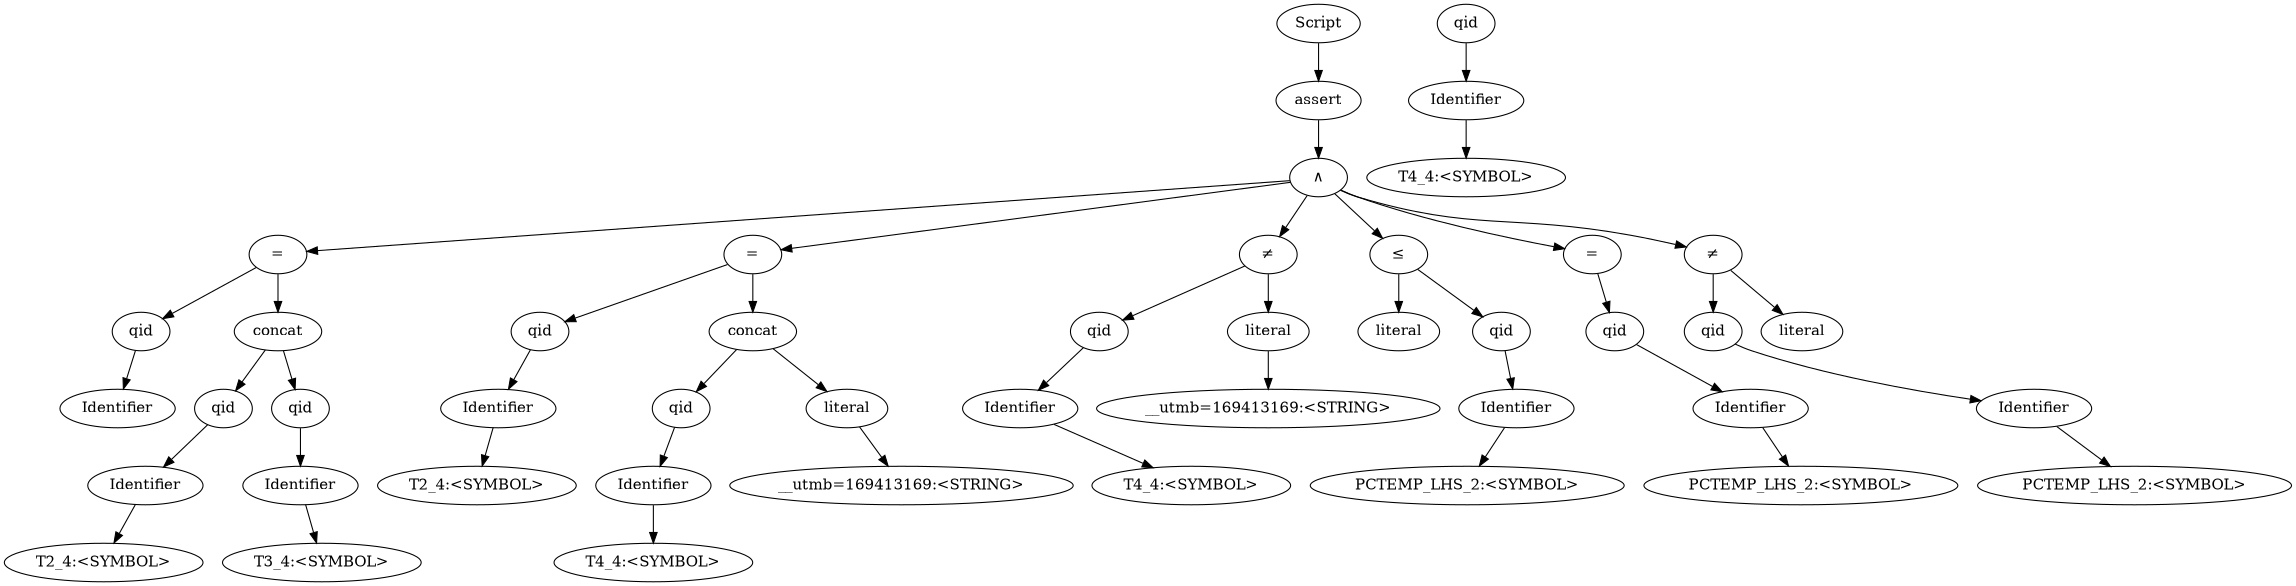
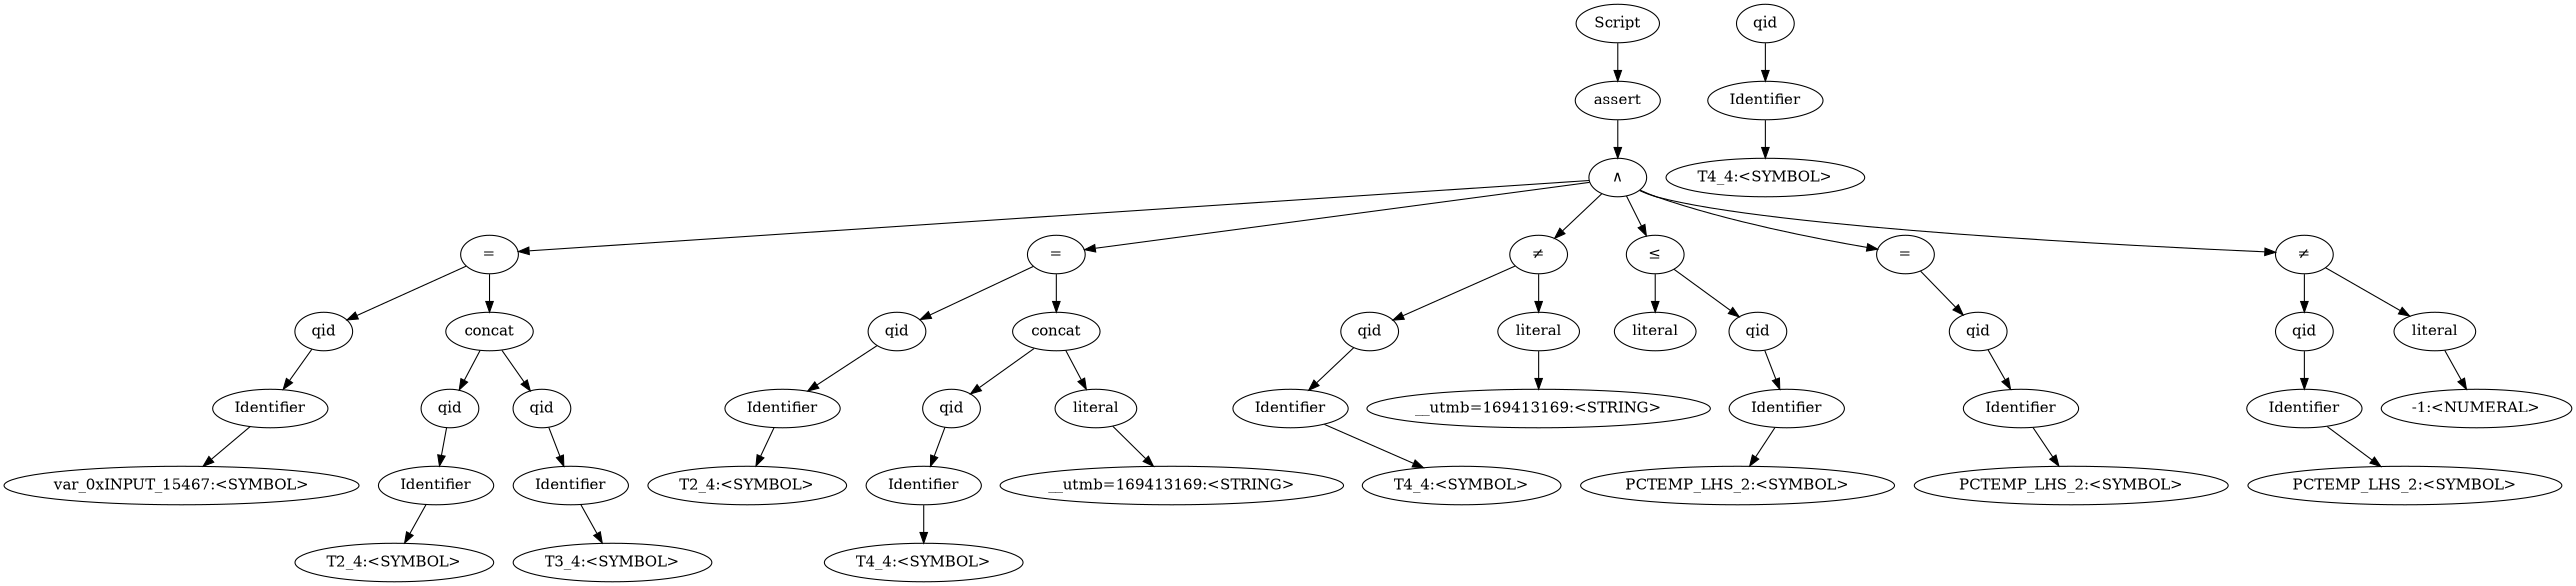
  digraph {
    n1 [label=Script]
    n2 [label=assert]
    n3 [label="&and;"]
    n4 [label="="]
    n5 [label="="]
    n6 [label="&ne;"]
    n7 [label="&le;"]
    n8 [label="="]
    n9 [label="&ne;"]
    n10 [label=qid]
    n11 [label=concat]
    n12 [label=qid]
    n13 [label=concat]
    n14 [label=qid]
    n15 [label=literal]
    n16 [label=literal]
    n17 [label=qid]
    n18 [label=qid]
    n19 [label=qid]
    n20 [label=literal]
    n21 [label=Identifier]
    n22 [label=qid]
    n23 [label=qid]
+   n24 [label="var_0xINPUT_15467:<SYMBOL>"]
    n25 [label=Identifier]
    n26 [label=Identifier]
    n27 [label="T2_4:<SYMBOL>"]
    n28 [label="T3_4:<SYMBOL>"]
    n29 [label=Identifier]
    n30 [label=qid]
    n31 [label=literal]
    n32 [label="T2_4:<SYMBOL>"]
    n33 [label=Identifier]
    n34 [label="__utmb=169413169:<STRING>"]
    n35 [label="T4_4:<SYMBOL>"]
    n36 [label=Identifier]
    n37 [label="__utmb=169413169:<STRING>"]
    n38 [label="T4_4:<SYMBOL>"]
    n39 [label=Identifier]
    n40 [label="PCTEMP_LHS_2:<SYMBOL>"]
    n41 [label=Identifier]
    n42 [label="PCTEMP_LHS_2:<SYMBOL>"]
    n43 [label=qid]
    n44 [label=Identifier]
    n45 [label="T4_4:<SYMBOL>"]
    n46 [label=Identifier]
+   n47 [label="-1:<NUMERAL>"]
    n48 [label="PCTEMP_LHS_2:<SYMBOL>"]
    n1 -> n2
    n2 -> n3
    n3 -> n4
    n3 -> n5
    n3 -> n6
    n3 -> n7
    n3 -> n8
    n3 -> n9
    n4 -> n10
    n4 -> n11
    n5 -> n12
    n5 -> n13
    n6 -> n14
    n6 -> n15
    n7 -> n16
    n7 -> n17
    n8 -> n18
    n9 -> n19
    n9 -> n20
    n10 -> n21
    n11 -> n22
    n11 -> n23
    n12 -> n29
    n13 -> n30
    n13 -> n31
    n14 -> n36
    n15 -> n37
    n17 -> n39
    n18 -> n41
    n19 -> n46
+   n20 -> n47
+   n21 -> n24
    n22 -> n25
    n23 -> n26
    n25 -> n27
    n26 -> n28
    n29 -> n32
    n30 -> n33
    n31 -> n34
    n33 -> n35
    n36 -> n38
    n39 -> n40
    n41 -> n42
    n43 -> n44
    n44 -> n45
    n46 -> n48
  }
